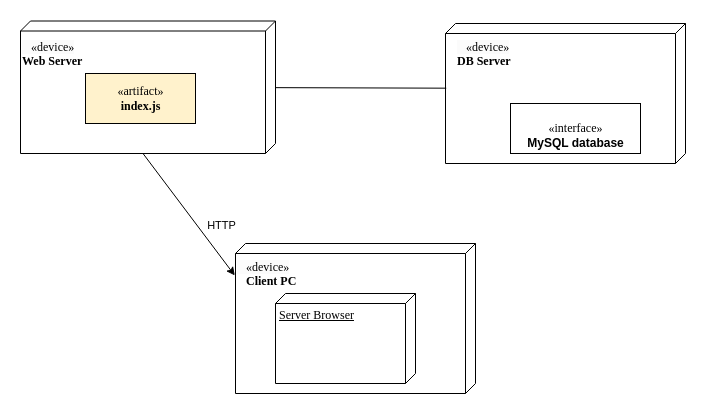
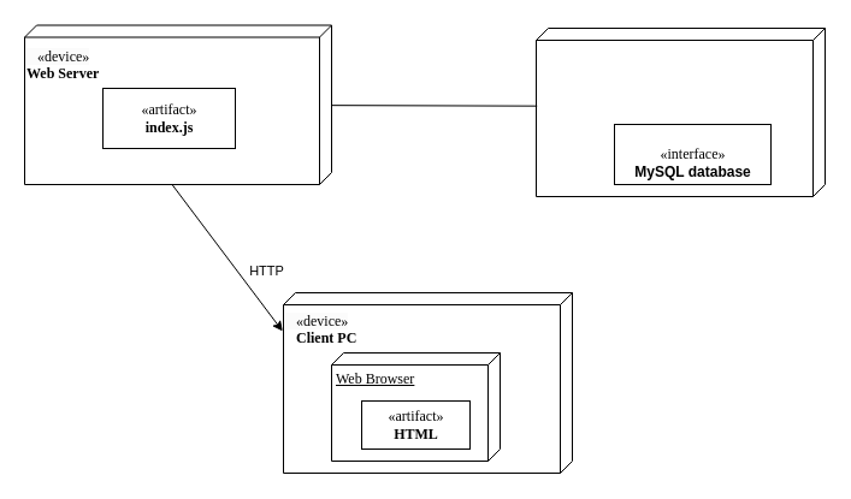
  <mxCell id="0" />
  <mxCell id="1" parent="0" />
  <mxCell id="2" value="" style="verticalAlign=top;align=left;spacingTop=8;spacingLeft=2;spacingRight=12;shape=cube;size=10;direction=south;fontStyle=4;html=1;rounded=0;shadow=0;comic=0;labelBackgroundColor=none;strokeWidth=1;fontFamily=Verdana;fontSize=12" vertex="1" parent="1"><mxGeometry x="20" y="20.5" width="255" height="132.5" as="geometry" /></mxCell>
  <mxCell id="3" value="" style="verticalAlign=top;align=left;spacingTop=8;spacingLeft=2;spacingRight=12;shape=cube;size=10;direction=south;fontStyle=4;html=1;rounded=0;shadow=0;comic=0;labelBackgroundColor=none;strokeWidth=1;fontFamily=Verdana;fontSize=12" vertex="1" parent="1"><mxGeometry x="445" y="23" width="240" height="140" as="geometry" /></mxCell>
- <mxCell id="4" value="«artifact»&lt;br&gt;&lt;b&gt;index.js&lt;/b&gt;" style="html=1;rounded=0;shadow=0;comic=0;labelBackgroundColor=none;strokeWidth=1;fontFamily=Verdana;fontSize=12;align=center;fillColor=#fff2cc;" vertex="1" parent="1"><mxGeometry x="85" y="73" width="110" height="50" as="geometry" /></mxCell>
+ <mxCell id="4" value="«artifact»&lt;br&gt;&lt;b&gt;index.js&lt;/b&gt;" style="html=1;rounded=0;shadow=0;comic=0;labelBackgroundColor=none;strokeWidth=1;fontFamily=Verdana;fontSize=12;align=center;" vertex="1" parent="1"><mxGeometry x="85" y="73" width="110" height="50" as="geometry" /></mxCell>
  <mxCell id="5" value="" style="endArrow=classic;html=1;rounded=0;exitX=0;exitY=0;exitDx=132.5;exitDy=132.5;exitPerimeter=0;entryX=0.213;entryY=1.003;entryDx=0;entryDy=0;entryPerimeter=0;" edge="1" parent="1" source="2" target="8"><mxGeometry width="50" height="50" relative="1" as="geometry"><mxPoint x="305" y="103" as="sourcePoint" /><mxPoint x="225" y="243" as="targetPoint" /></mxGeometry></mxCell>
  <mxCell id="6" value="HTTP" style="edgeLabel;html=1;align=center;verticalAlign=middle;resizable=0;points=[];" connectable="0" vertex="1" parent="5"><mxGeometry x="0.349" y="1" relative="1" as="geometry"><mxPoint x="15" y="-10" as="offset" /></mxGeometry></mxCell>
  <mxCell id="7" value="" style="endArrow=none;html=1;rounded=0;entryX=0.462;entryY=0.997;entryDx=0;entryDy=0;entryPerimeter=0;" edge="1" parent="1" source="2" target="3"><mxGeometry width="50" height="50" relative="1" as="geometry"><mxPoint x="305" y="233" as="sourcePoint" /><mxPoint x="355" y="183" as="targetPoint" /></mxGeometry></mxCell>
  <mxCell id="8" value="" style="verticalAlign=top;align=left;spacingTop=8;spacingLeft=2;spacingRight=12;shape=cube;size=10;direction=south;fontStyle=4;html=1;rounded=0;shadow=0;comic=0;labelBackgroundColor=none;strokeWidth=1;fontFamily=Verdana;fontSize=12" vertex="1" parent="1"><mxGeometry x="235" y="243" width="240" height="150" as="geometry" /></mxCell>
- <mxCell id="9" value="Server Browser" style="verticalAlign=top;align=left;spacingTop=8;spacingLeft=2;spacingRight=12;shape=cube;size=10;direction=south;fontStyle=4;html=1;rounded=0;shadow=0;comic=0;labelBackgroundColor=none;strokeWidth=1;fontFamily=Verdana;fontSize=12" vertex="1" parent="1"><mxGeometry x="275" y="293" width="140" height="90" as="geometry" /></mxCell>
+ <mxCell id="9" value="Web Browser" style="verticalAlign=top;align=left;spacingTop=8;spacingLeft=2;spacingRight=12;shape=cube;size=10;direction=south;fontStyle=4;html=1;rounded=0;shadow=0;comic=0;labelBackgroundColor=none;strokeWidth=1;fontFamily=Verdana;fontSize=12" vertex="1" parent="1"><mxGeometry x="275" y="293" width="140" height="90" as="geometry" /></mxCell>
+ <mxCell id="10" value="«artifact»&lt;br&gt;&lt;b&gt;HTML&lt;/b&gt;" style="html=1;rounded=0;shadow=0;comic=0;labelBackgroundColor=none;strokeWidth=1;fontFamily=Verdana;fontSize=12;align=center;" vertex="1" parent="1"><mxGeometry x="300" y="333" width="90" height="40" as="geometry" /></mxCell>
  <mxCell id="11" value="&lt;br style=&quot;border-color: var(--border-color); font-family: Helvetica;&quot;&gt;«interface»&lt;br style=&quot;border-color: var(--border-color); font-family: Helvetica;&quot;&gt;&lt;span style=&quot;font-family: Helvetica;&quot;&gt;&lt;b&gt;MySQL database&lt;/b&gt;&lt;/span&gt;" style="html=1;rounded=0;shadow=0;comic=0;labelBackgroundColor=none;strokeWidth=1;fontFamily=Verdana;fontSize=12;align=center;" vertex="1" parent="1"><mxGeometry x="510" y="103" width="130" height="50" as="geometry" /></mxCell>
  <mxCell id="12" value="&lt;span style=&quot;color: rgb(0, 0, 0); font-family: Verdana; font-size: 12px; font-style: normal; font-variant-ligatures: normal; font-variant-caps: normal; font-weight: 400; letter-spacing: normal; orphans: 2; text-align: center; text-indent: 0px; text-transform: none; widows: 2; word-spacing: 0px; -webkit-text-stroke-width: 0px; background-color: rgb(251, 251, 251); text-decoration-thickness: initial; text-decoration-style: initial; text-decoration-color: initial; float: none; display: inline !important;&quot;&gt;&amp;nbsp; &amp;nbsp;«device»&lt;/span&gt;&lt;br style=&quot;border-color: var(--border-color); color: rgb(0, 0, 0); font-family: Verdana; font-size: 12px; font-style: normal; font-variant-ligatures: normal; font-variant-caps: normal; font-weight: 400; letter-spacing: normal; orphans: 2; text-align: center; text-indent: 0px; text-transform: none; widows: 2; word-spacing: 0px; -webkit-text-stroke-width: 0px; background-color: rgb(251, 251, 251); text-decoration-thickness: initial; text-decoration-style: initial; text-decoration-color: initial;&quot;&gt;&lt;div style=&quot;text-align: center;&quot;&gt;&lt;span style=&quot;background-color: initial;&quot;&gt;&lt;font face=&quot;Verdana&quot;&gt;&lt;b&gt;Web Server&lt;/b&gt;&lt;/font&gt;&lt;/span&gt;&lt;/div&gt;" style="text;whiteSpace=wrap;html=1;" vertex="1" parent="1"><mxGeometry x="20" y="33" width="90" height="50" as="geometry" /></mxCell>
- <mxCell id="13" value="&lt;span style=&quot;color: rgb(0, 0, 0); font-family: Verdana; font-size: 12px; font-style: normal; font-variant-ligatures: normal; font-variant-caps: normal; font-weight: 400; letter-spacing: normal; orphans: 2; text-align: center; text-indent: 0px; text-transform: none; widows: 2; word-spacing: 0px; -webkit-text-stroke-width: 0px; background-color: rgb(251, 251, 251); text-decoration-thickness: initial; text-decoration-style: initial; text-decoration-color: initial; float: none; display: inline !important;&quot;&gt;&amp;nbsp; &amp;nbsp;«device»&lt;/span&gt;&lt;br style=&quot;border-color: var(--border-color); color: rgb(0, 0, 0); font-family: Verdana; font-size: 12px; font-style: normal; font-variant-ligatures: normal; font-variant-caps: normal; font-weight: 400; letter-spacing: normal; orphans: 2; text-align: center; text-indent: 0px; text-transform: none; widows: 2; word-spacing: 0px; -webkit-text-stroke-width: 0px; background-color: rgb(251, 251, 251); text-decoration-thickness: initial; text-decoration-style: initial; text-decoration-color: initial;&quot;&gt;&lt;div style=&quot;text-align: center;&quot;&gt;&lt;span style=&quot;background-color: initial;&quot;&gt;&lt;font face=&quot;Verdana&quot;&gt;&lt;b&gt;DB Server&lt;/b&gt;&lt;/font&gt;&lt;/span&gt;&lt;/div&gt;" style="text;whiteSpace=wrap;html=1;" vertex="1" parent="1"><mxGeometry x="455" y="33" width="90" height="50" as="geometry" /></mxCell>
  <mxCell id="14" value="&lt;span style=&quot;color: rgb(0, 0, 0); font-family: Verdana; font-size: 12px; font-style: normal; font-variant-ligatures: normal; font-variant-caps: normal; font-weight: 400; letter-spacing: normal; orphans: 2; text-align: center; text-indent: 0px; text-transform: none; widows: 2; word-spacing: 0px; -webkit-text-stroke-width: 0px; background-color: rgb(251, 251, 251); text-decoration-thickness: initial; text-decoration-style: initial; text-decoration-color: initial; float: none; display: inline !important;&quot;&gt;&amp;nbsp; &amp;nbsp;«device»&lt;/span&gt;&lt;br style=&quot;border-color: var(--border-color); color: rgb(0, 0, 0); font-family: Verdana; font-size: 12px; font-style: normal; font-variant-ligatures: normal; font-variant-caps: normal; font-weight: 400; letter-spacing: normal; orphans: 2; text-align: center; text-indent: 0px; text-transform: none; widows: 2; word-spacing: 0px; -webkit-text-stroke-width: 0px; background-color: rgb(251, 251, 251); text-decoration-thickness: initial; text-decoration-style: initial; text-decoration-color: initial;&quot;&gt;&lt;div style=&quot;text-align: center;&quot;&gt;&lt;font face=&quot;Verdana&quot;&gt;&lt;b&gt;&amp;nbsp; &amp;nbsp;Client PC&lt;/b&gt;&lt;/font&gt;&lt;/div&gt;" style="text;whiteSpace=wrap;html=1;" vertex="1" parent="1"><mxGeometry x="235" y="253" width="90" height="50" as="geometry" /></mxCell>
